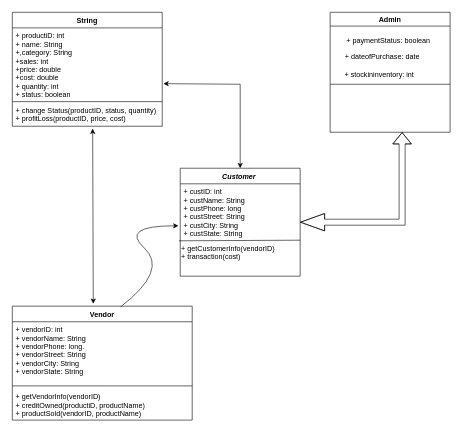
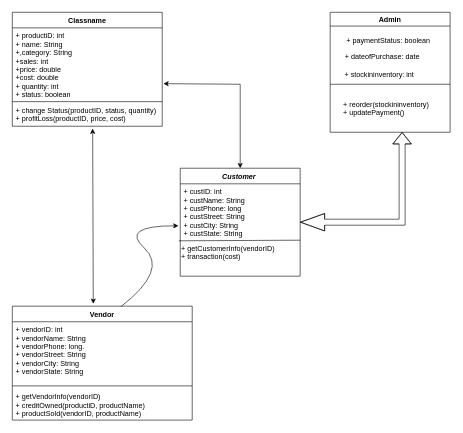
  <mxCell id="0" />
  <mxCell id="1" parent="0" />
  <mxCell id="2" value="Customer " style="swimlane;fontStyle=3;align=center;verticalAlign=top;childLayout=stackLayout;horizontal=1;startSize=26;horizontalStack=0;resizeParent=1;resizeLast=0;collapsible=1;marginBottom=0;rounded=0;shadow=0;strokeWidth=1;" parent="1" vertex="1"><mxGeometry x="300" y="280" width="200" height="180" as="geometry"><mxRectangle x="230" y="140" width="160" height="26" as="alternateBounds" /></mxGeometry></mxCell>
  <mxCell id="3" value="+ custID: int&#10;+ custName: String&#10;+ custPhone: long&#10;+ custStreet: String&#10;+ custCity: String&#10;+ custState: String" style="text;align=left;verticalAlign=top;spacingLeft=4;spacingRight=4;overflow=hidden;rotatable=0;points=[[0,0.5],[1,0.5]];portConstraint=eastwest;" parent="2" vertex="1"><mxGeometry y="26" width="200" height="94" as="geometry" /></mxCell>
  <mxCell id="4" value="+ getCustomerInfo(vendorID)&#10;+ transaction(cost)" style="text;whiteSpace=wrap;html=1;" vertex="1" parent="2"><mxGeometry y="120" width="200" height="40" as="geometry" /></mxCell>
  <mxCell id="5" value="" style="endArrow=none;html=1;rounded=0;exitX=-0.011;exitY=1.011;exitDx=0;exitDy=0;entryX=1;entryY=0;entryDx=0;entryDy=0;exitPerimeter=0;" edge="1" parent="2" source="3" target="4"><mxGeometry width="50" height="50" relative="1" as="geometry"><mxPoint x="170" y="240" as="sourcePoint" /><mxPoint x="220" y="190" as="targetPoint" /><Array as="points" /></mxGeometry></mxCell>
  <mxCell id="6" value="Admin" style="swimlane;" vertex="1" parent="1"><mxGeometry x="550" y="20" width="200" height="200" as="geometry" /></mxCell>
  <mxCell id="7" value="&lt;div&gt;&amp;nbsp; &amp;nbsp; &amp;nbsp; &amp;nbsp; &amp;nbsp; + paymentStatus: boolean&lt;/div&gt;&lt;div&gt;&amp;nbsp;&lt;/div&gt;&lt;div&gt;&lt;span&gt;&amp;nbsp; &amp;nbsp; + dateofPurchase: date&lt;/span&gt;&lt;/div&gt;&lt;div&gt;&lt;span&gt;&lt;br&gt;&lt;/span&gt;&lt;/div&gt;&lt;div&gt;&lt;span&gt;&amp;nbsp;+ stockininventory: int&lt;/span&gt;&lt;/div&gt;" style="text;html=1;align=center;verticalAlign=middle;resizable=0;points=[];autosize=1;strokeColor=none;fillColor=none;" vertex="1" parent="6"><mxGeometry x="-15" y="35" width="190" height="80" as="geometry" /></mxCell>
+ <mxCell id="8" value="+ reorder(stockininventory)&lt;br&gt;+ updatePayment()" style="text;whiteSpace=wrap;html=1;" vertex="1" parent="6"><mxGeometry x="20" y="140" width="170" height="40" as="geometry" /></mxCell>
  <mxCell id="9" value="" style="endArrow=none;html=1;rounded=0;" edge="1" parent="1"><mxGeometry width="50" height="50" relative="1" as="geometry"><mxPoint x="750" y="140" as="sourcePoint" /><mxPoint x="550" y="140" as="targetPoint" /></mxGeometry></mxCell>
  <mxCell id="10" value="" style="shape=flexArrow;endArrow=classic;startArrow=classic;html=1;rounded=0;startWidth=18;startSize=13.09;" edge="1" parent="1"><mxGeometry width="100" height="100" relative="1" as="geometry"><mxPoint x="500" y="370" as="sourcePoint" /><mxPoint x="670" y="220" as="targetPoint" /><Array as="points"><mxPoint x="670" y="370" /></Array></mxGeometry></mxCell>
- <mxCell id="11" value="String" style="swimlane;fontStyle=1;align=center;verticalAlign=top;childLayout=stackLayout;horizontal=1;startSize=26;horizontalStack=0;resizeParent=1;resizeParentMax=0;resizeLast=0;collapsible=1;marginBottom=0;" vertex="1" parent="1"><mxGeometry x="20" y="20" width="250" height="190" as="geometry" /></mxCell>
+ <mxCell id="11" value="Classname" style="swimlane;fontStyle=1;align=center;verticalAlign=top;childLayout=stackLayout;horizontal=1;startSize=26;horizontalStack=0;resizeParent=1;resizeParentMax=0;resizeLast=0;collapsible=1;marginBottom=0;" vertex="1" parent="1"><mxGeometry x="20" y="20" width="250" height="190" as="geometry" /></mxCell>
  <mxCell id="12" value="+ productiD: int&#10;+ name: String&#10;+,category: String&#10;+sales: int&#10;+price: double&#10;+cost: double&#10;+ quantity: int&#10;+ status: boolean" style="text;strokeColor=none;fillColor=none;align=left;verticalAlign=top;spacingLeft=4;spacingRight=4;overflow=hidden;rotatable=0;points=[[0,0.5],[1,0.5]];portConstraint=eastwest;" vertex="1" parent="11"><mxGeometry y="26" width="250" height="124" as="geometry" /></mxCell>
  <mxCell id="13" value="+ change Status(productID, status, quantity)&#10;+ profitLoss(productID, price, cost)" style="text;strokeColor=none;fillColor=none;align=left;verticalAlign=top;spacingLeft=4;spacingRight=4;overflow=hidden;rotatable=0;points=[[0,0.5],[1,0.5]];portConstraint=eastwest;" vertex="1" parent="11"><mxGeometry y="150" width="250" height="40" as="geometry" /></mxCell>
  <mxCell id="14" value="" style="endArrow=none;html=1;rounded=0;entryX=1;entryY=-0.025;entryDx=0;entryDy=0;entryPerimeter=0;" edge="1" parent="11" target="13"><mxGeometry width="50" height="50" relative="1" as="geometry"><mxPoint y="149" as="sourcePoint" /><mxPoint x="270" y="170" as="targetPoint" /></mxGeometry></mxCell>
  <mxCell id="15" value="" style="endArrow=classic;startArrow=classic;html=1;rounded=0;entryX=1.008;entryY=0.75;entryDx=0;entryDy=0;exitX=0.5;exitY=0;exitDx=0;exitDy=0;entryPerimeter=0;" edge="1" parent="1" source="2" target="12"><mxGeometry width="50" height="50" relative="1" as="geometry"><mxPoint x="390" y="340" as="sourcePoint" /><mxPoint x="440" y="290" as="targetPoint" /><Array as="points"><mxPoint x="400" y="140" /></Array></mxGeometry></mxCell>
  <mxCell id="16" value="Vendor" style="swimlane;fontStyle=1;childLayout=stackLayout;horizontal=1;startSize=26;fillColor=none;horizontalStack=0;resizeParent=1;resizeParentMax=0;resizeLast=0;collapsible=1;marginBottom=0;" vertex="1" parent="1"><mxGeometry x="20" y="510" width="300" height="190" as="geometry" /></mxCell>
  <mxCell id="17" value="+ vendorID: int&#10;+ vendorName: String&#10;+ vendorPhone: long.&#10;+ vendorStreet: String&#10;+ vendorCity: String&#10;+ vendorState: String &#10; &#10;&#10;+ getVendorInfo(vendorID)&#10;+ creditOwned(productiD, productName)&#10;+ productSold(vendorID, productName)" style="text;strokeColor=none;fillColor=none;align=left;verticalAlign=top;spacingLeft=4;spacingRight=4;overflow=hidden;rotatable=0;points=[[0,0.5],[1,0.5]];portConstraint=eastwest;" vertex="1" parent="16"><mxGeometry y="26" width="300" height="164" as="geometry" /></mxCell>
  <mxCell id="18" value="" style="endArrow=none;html=1;rounded=0;exitX=0;exitY=0.652;exitDx=0;exitDy=0;exitPerimeter=0;" edge="1" parent="16" source="17"><mxGeometry width="50" height="50" relative="1" as="geometry"><mxPoint x="370" y="10" as="sourcePoint" /><mxPoint x="300" y="133" as="targetPoint" /></mxGeometry></mxCell>
  <mxCell id="19" value="" style="endArrow=classic;startArrow=classic;html=1;rounded=0;entryX=0.536;entryY=1.1;entryDx=0;entryDy=0;entryPerimeter=0;exitX=0.45;exitY=-0.021;exitDx=0;exitDy=0;exitPerimeter=0;" edge="1" parent="1" source="16" target="13"><mxGeometry width="50" height="50" relative="1" as="geometry"><mxPoint x="390" y="490" as="sourcePoint" /><mxPoint x="190" y="290" as="targetPoint" /></mxGeometry></mxCell>
  <mxCell id="20" value="" style="curved=1;endArrow=classic;html=1;rounded=0;entryX=-0.015;entryY=0.745;entryDx=0;entryDy=0;entryPerimeter=0;exitX=0.603;exitY=0.005;exitDx=0;exitDy=0;exitPerimeter=0;" edge="1" parent="1" source="16" target="3"><mxGeometry width="50" height="50" relative="1" as="geometry"><mxPoint x="200" y="470" as="sourcePoint" /><mxPoint x="440" y="460" as="targetPoint" /><Array as="points"><mxPoint x="280" y="450" /><mxPoint x="200" y="376" /></Array></mxGeometry></mxCell>
